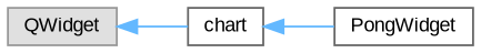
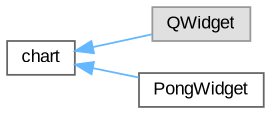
  digraph {
    fontname="Liberation Sans"
    rankdir=LR
    node [color=grey40 fillcolor=white fontname="Liberation Sans" fontsize=10 shape=box style=filled]
    edge [color=steelblue1 dir=back fontname="Liberation Sans" fontsize=10 labelfontname=Helvetica labelfontsize=10 style=solid]
    n1 [color=grey60 fillcolor="#E0E0E0" height=0.2 label=QWidget width=0.4]
    n2 [height=0.2 label=chart width=0.4]
    n3 [height=0.2 label=PongWidget width=0.4]
-   n1 -> n2
+   n2 -> n1
    n2 -> n3
  }
